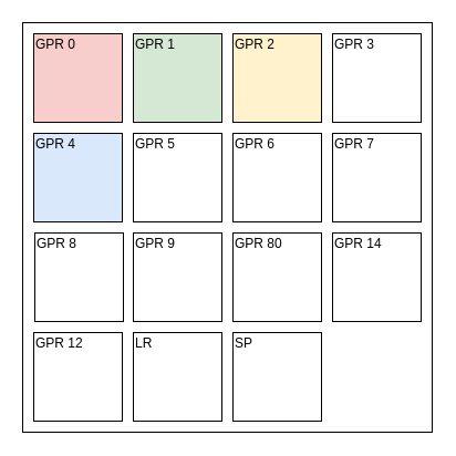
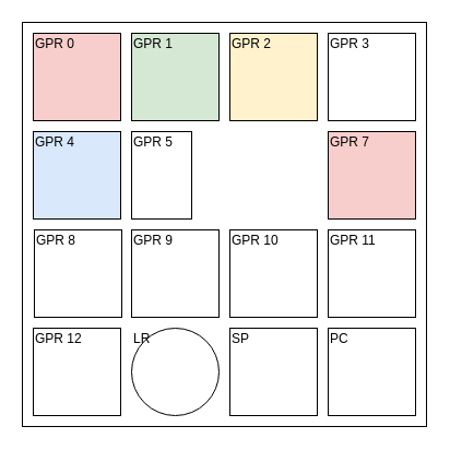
  <mxCell id="0" />
  <mxCell id="1" parent="0" />
  <mxCell id="2" value="" style="whiteSpace=wrap;html=1;aspect=fixed;" vertex="1" parent="1"><mxGeometry x="20" y="20" width="370" height="370" as="geometry" /></mxCell>
  <mxCell id="3" value="&lt;h3&gt;&lt;span style=&quot;background-color: transparent; color: light-dark(rgb(0, 0, 0), rgb(255, 255, 255)); font-size: 12px; font-weight: normal;&quot;&gt;GPR 0&lt;/span&gt;&lt;/h3&gt;" style="whiteSpace=wrap;html=1;aspect=fixed;align=left;horizontal=1;spacingTop=-63;fillColor=#f8cecc;" vertex="1" parent="1"><mxGeometry x="30" y="30" width="80" height="80" as="geometry" /></mxCell>
  <mxCell id="4" value="&lt;h3&gt;&lt;span style=&quot;background-color: transparent; color: light-dark(rgb(0, 0, 0), rgb(255, 255, 255)); font-size: 12px; font-weight: normal;&quot;&gt;GPR 1&lt;/span&gt;&lt;/h3&gt;" style="whiteSpace=wrap;html=1;aspect=fixed;align=left;horizontal=1;spacingTop=-63;fillColor=#d5e8d4;" vertex="1" parent="1"><mxGeometry x="120" y="30" width="80" height="80" as="geometry" /></mxCell>
  <mxCell id="5" value="&lt;h3&gt;&lt;span style=&quot;background-color: transparent; color: light-dark(rgb(0, 0, 0), rgb(255, 255, 255)); font-size: 12px; font-weight: normal;&quot;&gt;GPR 2&lt;/span&gt;&lt;/h3&gt;" style="whiteSpace=wrap;html=1;aspect=fixed;align=left;horizontal=1;spacingTop=-63;fillColor=#fff2cc;" vertex="1" parent="1"><mxGeometry x="210" y="30" width="80" height="80" as="geometry" /></mxCell>
  <mxCell id="6" value="&lt;h3&gt;&lt;span style=&quot;background-color: transparent; color: light-dark(rgb(0, 0, 0), rgb(255, 255, 255)); font-size: 12px; font-weight: normal;&quot;&gt;GPR 3&lt;/span&gt;&lt;/h3&gt;" style="whiteSpace=wrap;html=1;aspect=fixed;align=left;horizontal=1;spacingTop=-63;" vertex="1" parent="1"><mxGeometry x="300" y="30" width="80" height="80" as="geometry" /></mxCell>
- <mxCell id="7" value="&lt;h3&gt;&lt;span style=&quot;background-color: transparent; color: light-dark(rgb(0, 0, 0), rgb(255, 255, 255)); font-size: 12px; font-weight: normal;&quot;&gt;GPR 7&lt;/span&gt;&lt;/h3&gt;" style="whiteSpace=wrap;html=1;aspect=fixed;align=left;horizontal=1;spacingTop=-63;" vertex="1" parent="1"><mxGeometry x="300" y="120" width="80" height="80" as="geometry" /></mxCell>
- <mxCell id="8" value="&lt;h3&gt;&lt;span style=&quot;background-color: transparent; color: light-dark(rgb(0, 0, 0), rgb(255, 255, 255)); font-size: 12px; font-weight: normal;&quot;&gt;GPR 6&lt;/span&gt;&lt;/h3&gt;" style="whiteSpace=wrap;html=1;aspect=fixed;align=left;horizontal=1;spacingTop=-63;" vertex="1" parent="1"><mxGeometry x="210" y="120" width="80" height="80" as="geometry" /></mxCell>
- <mxCell id="9" value="&lt;h3&gt;&lt;span style=&quot;background-color: transparent; color: light-dark(rgb(0, 0, 0), rgb(255, 255, 255)); font-size: 12px; font-weight: normal;&quot;&gt;GPR 5&lt;/span&gt;&lt;/h3&gt;" style="whiteSpace=wrap;html=1;aspect=fixed;align=left;horizontal=1;spacingTop=-63;" vertex="1" parent="1"><mxGeometry x="120" y="120" width="80" height="80" as="geometry" /></mxCell>
+ <mxCell id="7" value="&lt;h3&gt;&lt;span style=&quot;background-color: transparent; color: light-dark(rgb(0, 0, 0), rgb(255, 255, 255)); font-size: 12px; font-weight: normal;&quot;&gt;GPR 7&lt;/span&gt;&lt;/h3&gt;" style="whiteSpace=wrap;html=1;aspect=fixed;align=left;horizontal=1;spacingTop=-63;fillColor=#f8cecc;" vertex="1" parent="1"><mxGeometry x="300" y="120" width="80" height="80" as="geometry" /></mxCell>
+ <mxCell id="9" value="&lt;h3&gt;&lt;span style=&quot;background-color: transparent; color: light-dark(rgb(0, 0, 0), rgb(255, 255, 255)); font-size: 12px; font-weight: normal;&quot;&gt;GPR 5&lt;/span&gt;&lt;/h3&gt;" style="whiteSpace=wrap;html=1;aspect=fixed;align=left;horizontal=1;spacingTop=-63;" vertex="1" parent="1"><mxGeometry x="120" y="120" width="55" height="80" as="geometry" /></mxCell>
  <mxCell id="10" value="&lt;h3&gt;&lt;span style=&quot;background-color: transparent; color: light-dark(rgb(0, 0, 0), rgb(255, 255, 255)); font-size: 12px; font-weight: normal;&quot;&gt;GPR 4&lt;/span&gt;&lt;/h3&gt;" style="whiteSpace=wrap;html=1;aspect=fixed;align=left;horizontal=1;spacingTop=-63;fillColor=#dae8fc;" vertex="1" parent="1"><mxGeometry x="30" y="120" width="80" height="80" as="geometry" /></mxCell>
- <mxCell id="11" value="&lt;h3&gt;&lt;span style=&quot;background-color: transparent; color: light-dark(rgb(0, 0, 0), rgb(255, 255, 255)); font-size: 12px; font-weight: normal;&quot;&gt;GPR 14&lt;/span&gt;&lt;/h3&gt;" style="whiteSpace=wrap;html=1;aspect=fixed;align=left;horizontal=1;spacingTop=-63;" vertex="1" parent="1"><mxGeometry x="300" y="210" width="80" height="80" as="geometry" /></mxCell>
- <mxCell id="12" value="&lt;h3&gt;&lt;span style=&quot;background-color: transparent; color: light-dark(rgb(0, 0, 0), rgb(255, 255, 255)); font-size: 12px; font-weight: normal;&quot;&gt;GPR 80&lt;/span&gt;&lt;/h3&gt;" style="whiteSpace=wrap;html=1;aspect=fixed;align=left;horizontal=1;spacingTop=-63;" vertex="1" parent="1"><mxGeometry x="210" y="210" width="80" height="80" as="geometry" /></mxCell>
+ <mxCell id="11" value="&lt;h3&gt;&lt;span style=&quot;background-color: transparent; color: light-dark(rgb(0, 0, 0), rgb(255, 255, 255)); font-size: 12px; font-weight: normal;&quot;&gt;GPR 11&lt;/span&gt;&lt;/h3&gt;" style="whiteSpace=wrap;html=1;aspect=fixed;align=left;horizontal=1;spacingTop=-63;" vertex="1" parent="1"><mxGeometry x="300" y="210" width="80" height="80" as="geometry" /></mxCell>
+ <mxCell id="12" value="&lt;h3&gt;&lt;span style=&quot;background-color: transparent; color: light-dark(rgb(0, 0, 0), rgb(255, 255, 255)); font-size: 12px; font-weight: normal;&quot;&gt;GPR 10&lt;/span&gt;&lt;/h3&gt;" style="whiteSpace=wrap;html=1;aspect=fixed;align=left;horizontal=1;spacingTop=-63;" vertex="1" parent="1"><mxGeometry x="210" y="210" width="80" height="80" as="geometry" /></mxCell>
  <mxCell id="13" value="&lt;h3&gt;&lt;span style=&quot;background-color: transparent; color: light-dark(rgb(0, 0, 0), rgb(255, 255, 255)); font-size: 12px; font-weight: normal;&quot;&gt;GPR 9&lt;/span&gt;&lt;/h3&gt;" style="whiteSpace=wrap;html=1;aspect=fixed;align=left;horizontal=1;spacingTop=-63;" vertex="1" parent="1"><mxGeometry x="120" y="210" width="80" height="80" as="geometry" /></mxCell>
  <mxCell id="14" value="&lt;h3&gt;&lt;span style=&quot;background-color: transparent; color: light-dark(rgb(0, 0, 0), rgb(255, 255, 255)); font-size: 12px; font-weight: normal;&quot;&gt;GPR 8&lt;/span&gt;&lt;/h3&gt;" style="whiteSpace=wrap;html=1;aspect=fixed;align=left;horizontal=1;spacingTop=-63;" vertex="1" parent="1"><mxGeometry x="31" y="210" width="80" height="80" as="geometry" /></mxCell>
+ <mxCell id="15" value="&lt;h3&gt;&lt;span style=&quot;background-color: transparent; color: light-dark(rgb(0, 0, 0), rgb(255, 255, 255)); font-size: 12px; font-weight: normal;&quot;&gt;PC&lt;/span&gt;&lt;/h3&gt;" style="whiteSpace=wrap;html=1;aspect=fixed;align=left;horizontal=1;spacingTop=-63;" vertex="1" parent="1"><mxGeometry x="300" y="300" width="80" height="80" as="geometry" /></mxCell>
  <mxCell id="16" value="&lt;h3&gt;&lt;span style=&quot;background-color: transparent; color: light-dark(rgb(0, 0, 0), rgb(255, 255, 255)); font-size: 12px; font-weight: normal;&quot;&gt;SP&lt;/span&gt;&lt;/h3&gt;" style="whiteSpace=wrap;html=1;aspect=fixed;align=left;horizontal=1;spacingTop=-63;" vertex="1" parent="1"><mxGeometry x="210" y="300" width="80" height="80" as="geometry" /></mxCell>
- <mxCell id="17" value="&lt;h3&gt;&lt;span style=&quot;font-size: 12px; font-weight: 400;&quot;&gt;LR&lt;/span&gt;&lt;/h3&gt;" style="whiteSpace=wrap;html=1;aspect=fixed;align=left;horizontal=1;spacingTop=-63;" vertex="1" parent="1"><mxGeometry x="120" y="300" width="80" height="80" as="geometry" /></mxCell>
+ <mxCell id="17" value="&lt;h3&gt;&lt;span style=&quot;font-size: 12px; font-weight: 400;&quot;&gt;LR&lt;/span&gt;&lt;/h3&gt;" style="ellipse;whiteSpace=wrap;html=1;aspect=fixed;align=left;horizontal=1;spacingTop=-63;" vertex="1" parent="1"><mxGeometry x="120" y="300" width="80" height="80" as="geometry" /></mxCell>
  <mxCell id="18" value="&lt;h3&gt;&lt;span style=&quot;background-color: transparent; color: light-dark(rgb(0, 0, 0), rgb(255, 255, 255)); font-size: 12px; font-weight: normal;&quot;&gt;GPR 12&lt;/span&gt;&lt;/h3&gt;" style="whiteSpace=wrap;html=1;aspect=fixed;align=left;horizontal=1;spacingTop=-63;" vertex="1" parent="1"><mxGeometry x="30" y="300" width="80" height="80" as="geometry" /></mxCell>
